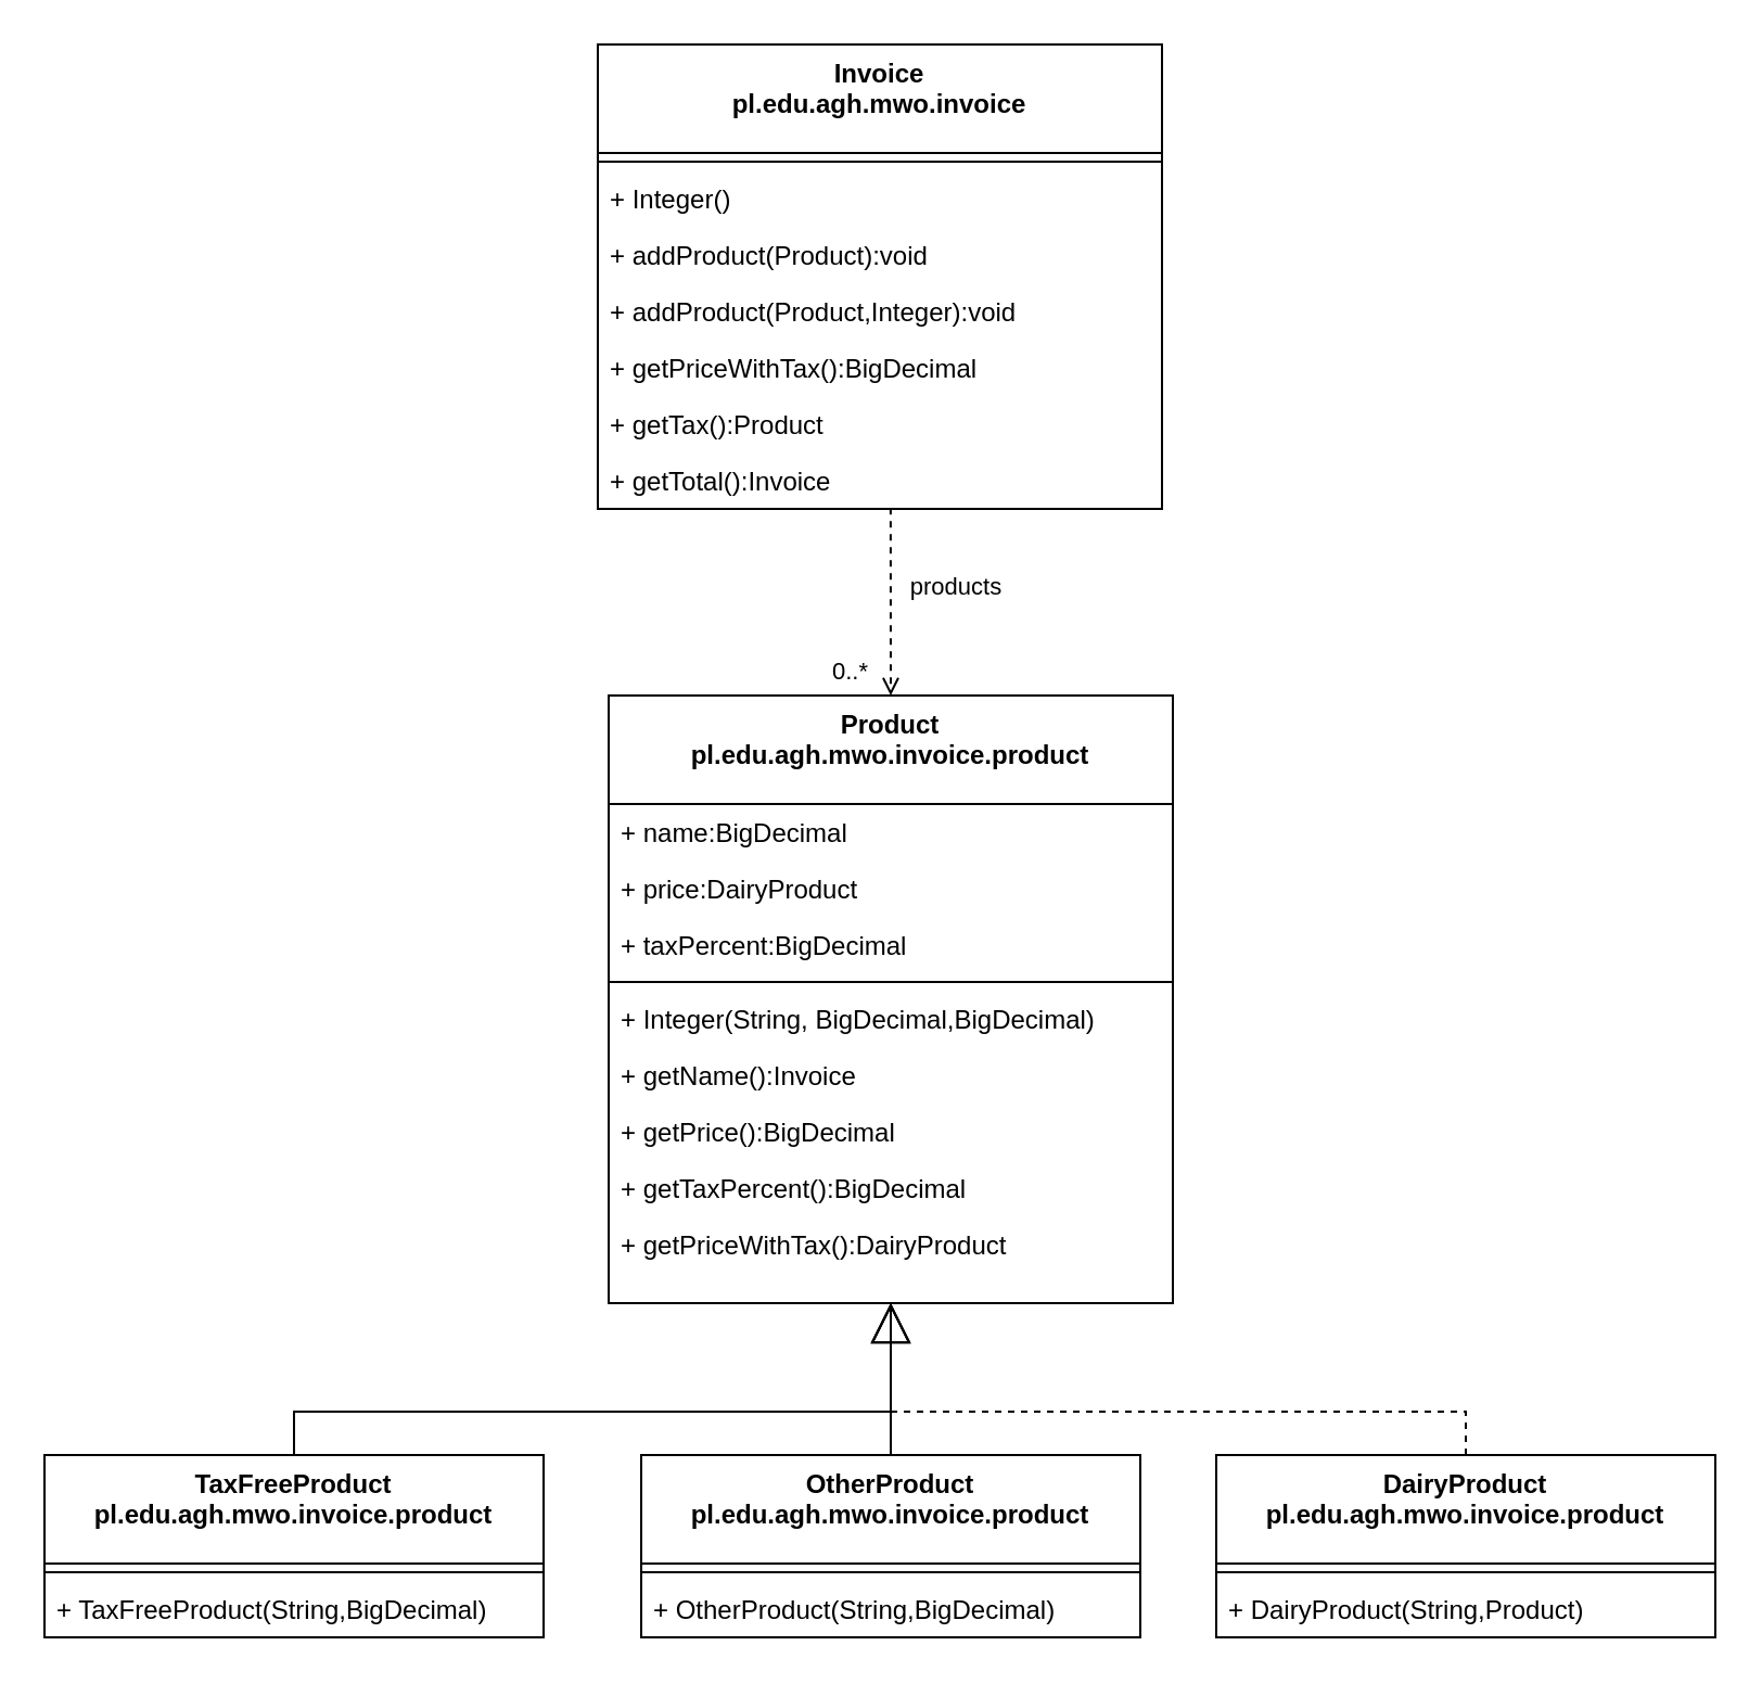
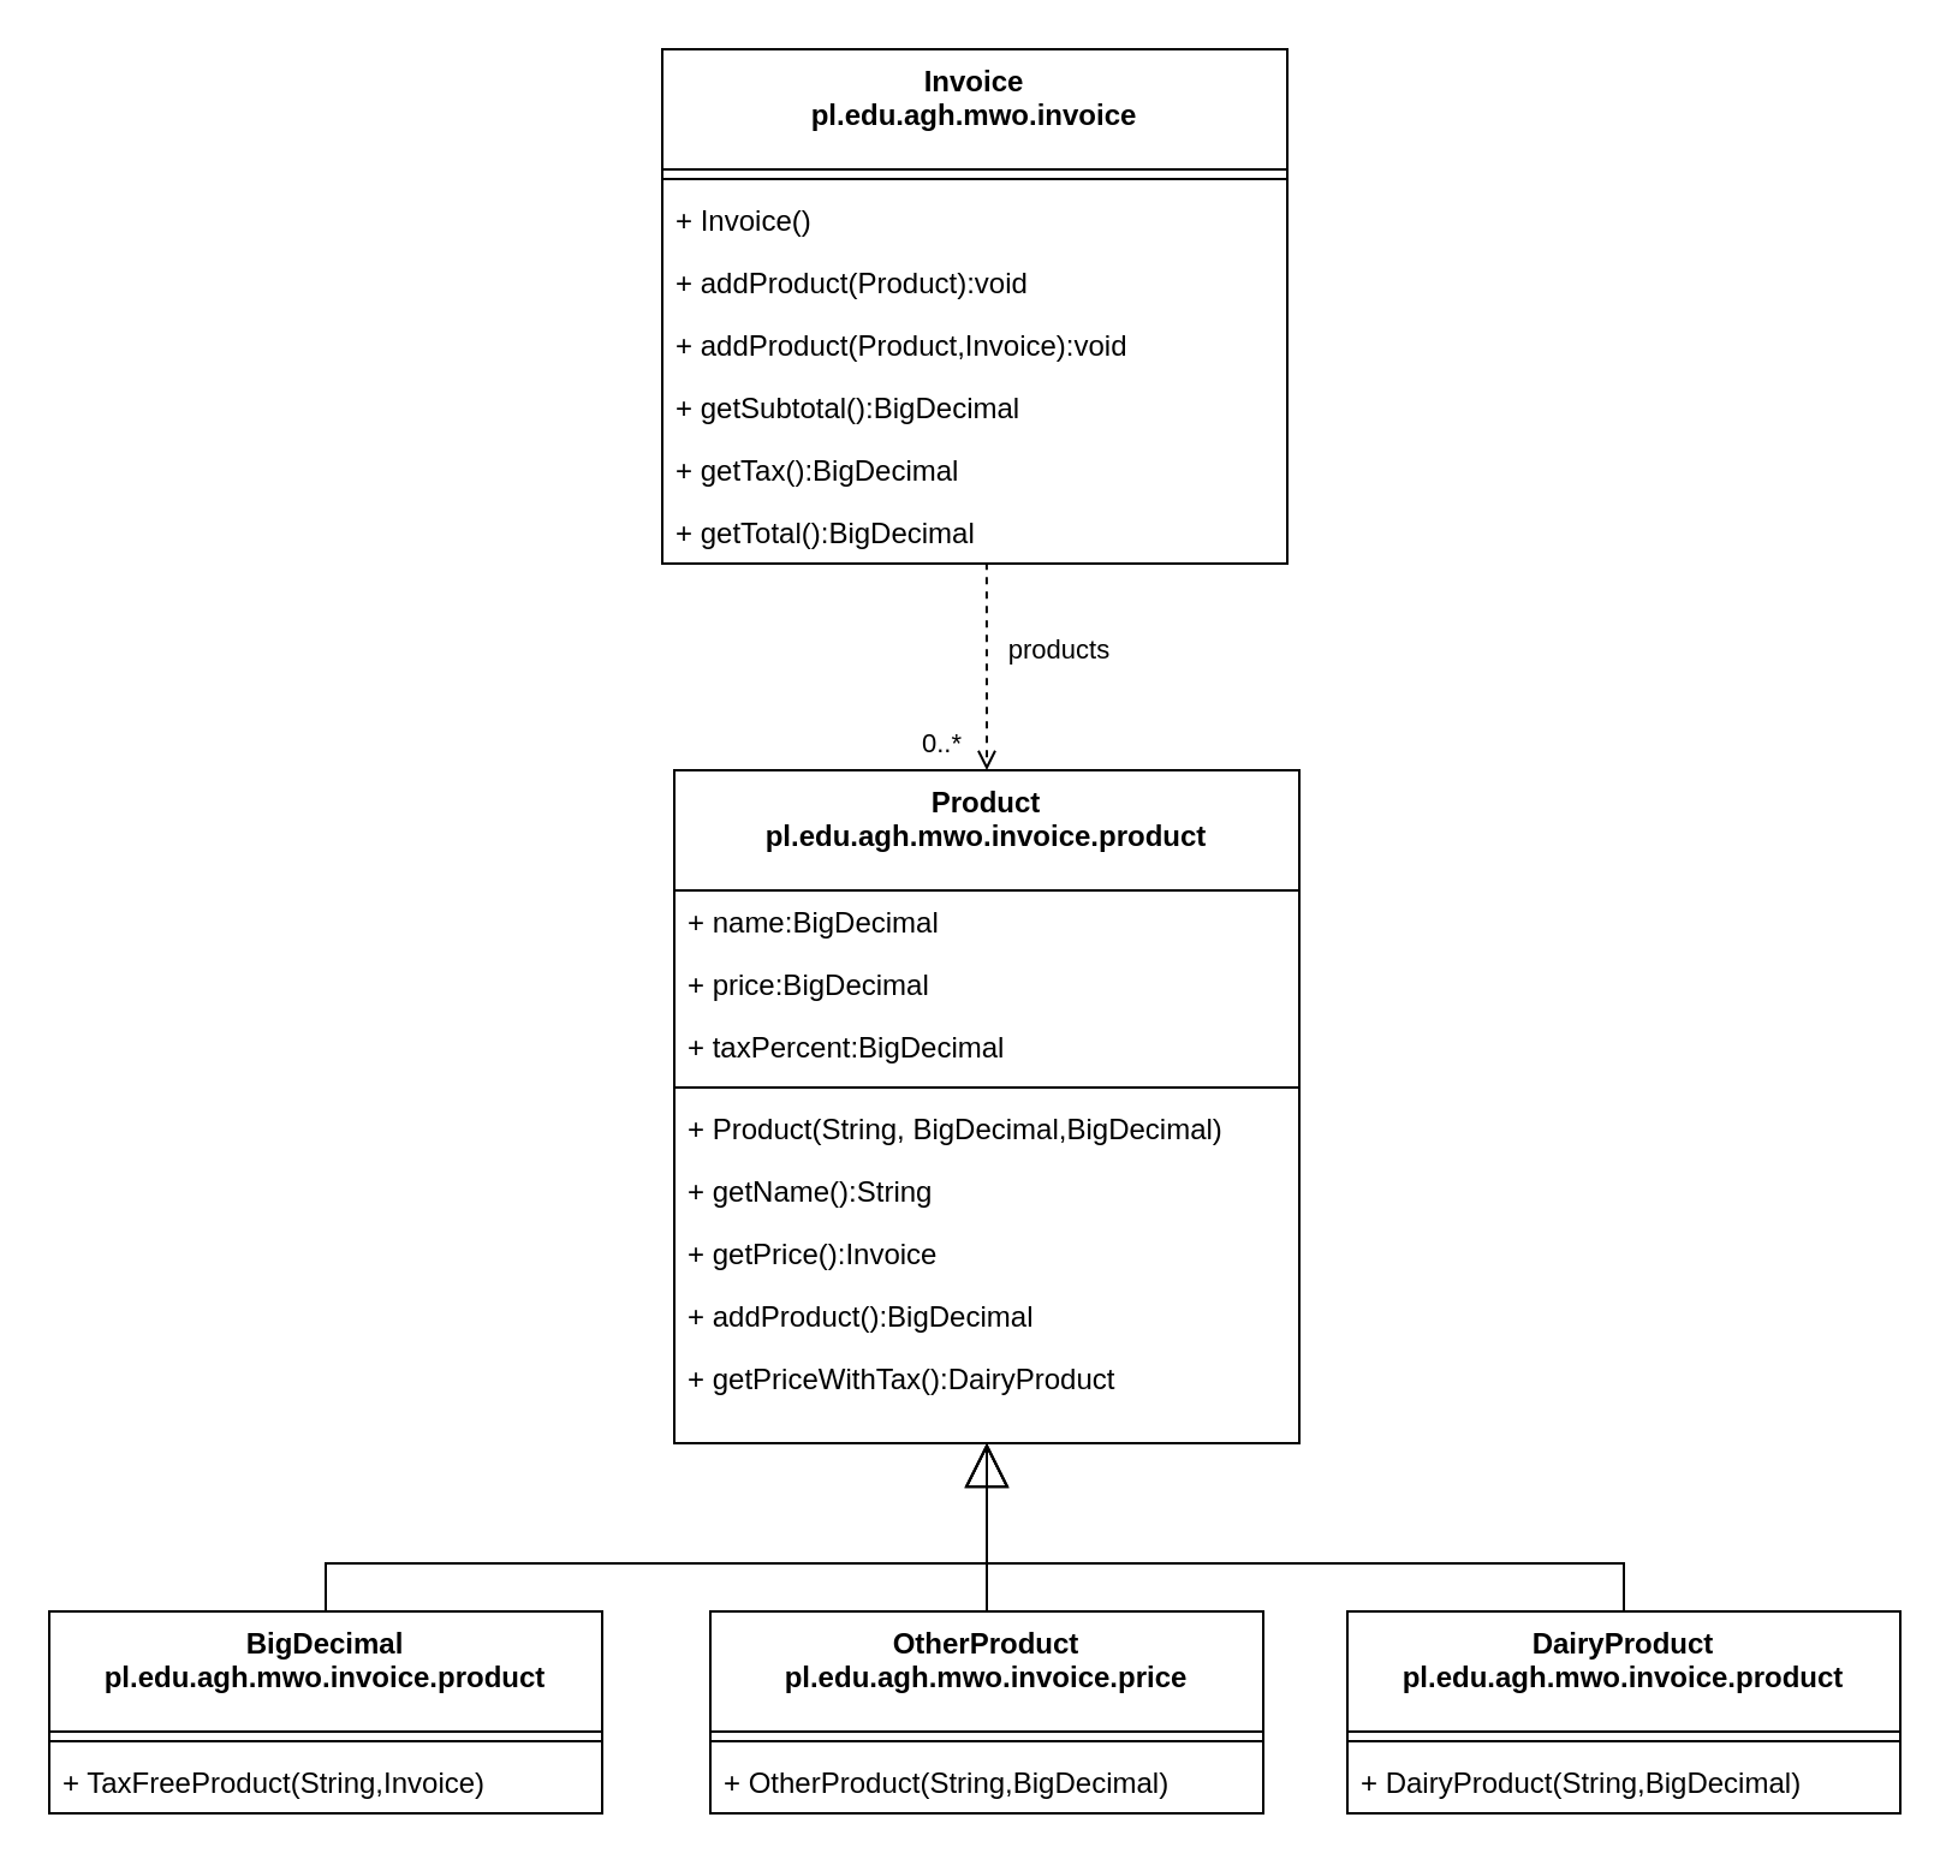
  <mxCell id="0" />
  <mxCell id="1" parent="0" />
  <mxCell id="2" value="Invoice&#10;pl.edu.agh.mwo.invoice" style="swimlane;fontStyle=1;align=center;verticalAlign=top;childLayout=stackLayout;horizontal=1;startSize=50;horizontalStack=0;resizeParent=1;resizeLast=0;collapsible=1;marginBottom=0;rounded=0;shadow=0;strokeWidth=1;" parent="1" vertex="1"><mxGeometry x="275" y="20" width="260" height="214" as="geometry"><mxRectangle x="230" y="140" width="160" height="26" as="alternateBounds" /></mxGeometry></mxCell>
  <mxCell id="3" value="" style="line;html=1;strokeWidth=1;align=left;verticalAlign=middle;spacingTop=-1;spacingLeft=3;spacingRight=3;rotatable=0;labelPosition=right;points=[];portConstraint=eastwest;" parent="2" vertex="1"><mxGeometry y="50" width="260" height="8" as="geometry" /></mxCell>
- <mxCell id="4" value="+ Integer()" style="text;align=left;verticalAlign=top;spacingLeft=4;spacingRight=4;overflow=hidden;rotatable=0;points=[[0,0.5],[1,0.5]];portConstraint=eastwest;" parent="2" vertex="1"><mxGeometry y="58" width="260" height="26" as="geometry" /></mxCell>
+ <mxCell id="4" value="+ Invoice()" style="text;align=left;verticalAlign=top;spacingLeft=4;spacingRight=4;overflow=hidden;rotatable=0;points=[[0,0.5],[1,0.5]];portConstraint=eastwest;" parent="2" vertex="1"><mxGeometry y="58" width="260" height="26" as="geometry" /></mxCell>
  <mxCell id="5" value="+ addProduct(Product):void" style="text;align=left;verticalAlign=top;spacingLeft=4;spacingRight=4;overflow=hidden;rotatable=0;points=[[0,0.5],[1,0.5]];portConstraint=eastwest;rounded=0;shadow=0;html=0;" parent="2" vertex="1"><mxGeometry y="84" width="260" height="26" as="geometry" /></mxCell>
- <mxCell id="6" value="+ addProduct(Product,Integer):void" style="text;align=left;verticalAlign=top;spacingLeft=4;spacingRight=4;overflow=hidden;rotatable=0;points=[[0,0.5],[1,0.5]];portConstraint=eastwest;rounded=0;shadow=0;html=0;" parent="2" vertex="1"><mxGeometry y="110" width="260" height="26" as="geometry" /></mxCell>
- <mxCell id="7" value="+ getPriceWithTax():BigDecimal" style="text;align=left;verticalAlign=top;spacingLeft=4;spacingRight=4;overflow=hidden;rotatable=0;points=[[0,0.5],[1,0.5]];portConstraint=eastwest;rounded=0;shadow=0;html=0;" vertex="1" parent="2"><mxGeometry y="136" width="260" height="26" as="geometry" /></mxCell>
- <mxCell id="8" value="+ getTax():Product" style="text;align=left;verticalAlign=top;spacingLeft=4;spacingRight=4;overflow=hidden;rotatable=0;points=[[0,0.5],[1,0.5]];portConstraint=eastwest;rounded=0;shadow=0;html=0;" vertex="1" parent="2"><mxGeometry y="162" width="260" height="26" as="geometry" /></mxCell>
- <mxCell id="9" value="+ getTotal():Invoice" style="text;align=left;verticalAlign=top;spacingLeft=4;spacingRight=4;overflow=hidden;rotatable=0;points=[[0,0.5],[1,0.5]];portConstraint=eastwest;rounded=0;shadow=0;html=0;" vertex="1" parent="2"><mxGeometry y="188" width="260" height="26" as="geometry" /></mxCell>
+ <mxCell id="6" value="+ addProduct(Product,Invoice):void" style="text;align=left;verticalAlign=top;spacingLeft=4;spacingRight=4;overflow=hidden;rotatable=0;points=[[0,0.5],[1,0.5]];portConstraint=eastwest;rounded=0;shadow=0;html=0;" parent="2" vertex="1"><mxGeometry y="110" width="260" height="26" as="geometry" /></mxCell>
+ <mxCell id="7" value="+ getSubtotal():BigDecimal" style="text;align=left;verticalAlign=top;spacingLeft=4;spacingRight=4;overflow=hidden;rotatable=0;points=[[0,0.5],[1,0.5]];portConstraint=eastwest;rounded=0;shadow=0;html=0;" vertex="1" parent="2"><mxGeometry y="136" width="260" height="26" as="geometry" /></mxCell>
+ <mxCell id="8" value="+ getTax():BigDecimal" style="text;align=left;verticalAlign=top;spacingLeft=4;spacingRight=4;overflow=hidden;rotatable=0;points=[[0,0.5],[1,0.5]];portConstraint=eastwest;rounded=0;shadow=0;html=0;" vertex="1" parent="2"><mxGeometry y="162" width="260" height="26" as="geometry" /></mxCell>
+ <mxCell id="9" value="+ getTotal():BigDecimal" style="text;align=left;verticalAlign=top;spacingLeft=4;spacingRight=4;overflow=hidden;rotatable=0;points=[[0,0.5],[1,0.5]];portConstraint=eastwest;rounded=0;shadow=0;html=0;" vertex="1" parent="2"><mxGeometry y="188" width="260" height="26" as="geometry" /></mxCell>
  <mxCell id="10" value="Product&#10;pl.edu.agh.mwo.invoice.product" style="swimlane;fontStyle=1;align=center;verticalAlign=top;childLayout=stackLayout;horizontal=1;startSize=50;horizontalStack=0;resizeParent=1;resizeLast=0;collapsible=1;marginBottom=0;rounded=0;shadow=0;strokeWidth=1;" vertex="1" parent="1"><mxGeometry x="280" y="320" width="260" height="280" as="geometry"><mxRectangle x="230" y="140" width="160" height="26" as="alternateBounds" /></mxGeometry></mxCell>
  <mxCell id="11" value="+ name:BigDecimal" style="text;align=left;verticalAlign=top;spacingLeft=4;spacingRight=4;overflow=hidden;rotatable=0;points=[[0,0.5],[1,0.5]];portConstraint=eastwest;rounded=0;shadow=0;html=0;" vertex="1" parent="10"><mxGeometry y="50" width="260" height="26" as="geometry" /></mxCell>
- <mxCell id="12" value="+ price:DairyProduct" style="text;align=left;verticalAlign=top;spacingLeft=4;spacingRight=4;overflow=hidden;rotatable=0;points=[[0,0.5],[1,0.5]];portConstraint=eastwest;rounded=0;shadow=0;html=0;" vertex="1" parent="10"><mxGeometry y="76" width="260" height="26" as="geometry" /></mxCell>
+ <mxCell id="12" value="+ price:BigDecimal" style="text;align=left;verticalAlign=top;spacingLeft=4;spacingRight=4;overflow=hidden;rotatable=0;points=[[0,0.5],[1,0.5]];portConstraint=eastwest;rounded=0;shadow=0;html=0;" vertex="1" parent="10"><mxGeometry y="76" width="260" height="26" as="geometry" /></mxCell>
  <mxCell id="13" value="+ taxPercent:BigDecimal" style="text;align=left;verticalAlign=top;spacingLeft=4;spacingRight=4;overflow=hidden;rotatable=0;points=[[0,0.5],[1,0.5]];portConstraint=eastwest;rounded=0;shadow=0;html=0;" vertex="1" parent="10"><mxGeometry y="102" width="260" height="26" as="geometry" /></mxCell>
  <mxCell id="14" value="" style="line;html=1;strokeWidth=1;align=left;verticalAlign=middle;spacingTop=-1;spacingLeft=3;spacingRight=3;rotatable=0;labelPosition=right;points=[];portConstraint=eastwest;" vertex="1" parent="10"><mxGeometry y="128" width="260" height="8" as="geometry" /></mxCell>
- <mxCell id="15" value="+ Integer(String, BigDecimal,BigDecimal)" style="text;align=left;verticalAlign=top;spacingLeft=4;spacingRight=4;overflow=hidden;rotatable=0;points=[[0,0.5],[1,0.5]];portConstraint=eastwest;" vertex="1" parent="10"><mxGeometry y="136" width="260" height="26" as="geometry" /></mxCell>
- <mxCell id="16" value="+ getName():Invoice" style="text;align=left;verticalAlign=top;spacingLeft=4;spacingRight=4;overflow=hidden;rotatable=0;points=[[0,0.5],[1,0.5]];portConstraint=eastwest;rounded=0;shadow=0;html=0;" vertex="1" parent="10"><mxGeometry y="162" width="260" height="26" as="geometry" /></mxCell>
- <mxCell id="17" value="+ getPrice():BigDecimal" style="text;align=left;verticalAlign=top;spacingLeft=4;spacingRight=4;overflow=hidden;rotatable=0;points=[[0,0.5],[1,0.5]];portConstraint=eastwest;rounded=0;shadow=0;html=0;" vertex="1" parent="10"><mxGeometry y="188" width="260" height="26" as="geometry" /></mxCell>
- <mxCell id="18" value="+ getTaxPercent():BigDecimal" style="text;align=left;verticalAlign=top;spacingLeft=4;spacingRight=4;overflow=hidden;rotatable=0;points=[[0,0.5],[1,0.5]];portConstraint=eastwest;rounded=0;shadow=0;html=0;" vertex="1" parent="10"><mxGeometry y="214" width="260" height="26" as="geometry" /></mxCell>
+ <mxCell id="15" value="+ Product(String, BigDecimal,BigDecimal)" style="text;align=left;verticalAlign=top;spacingLeft=4;spacingRight=4;overflow=hidden;rotatable=0;points=[[0,0.5],[1,0.5]];portConstraint=eastwest;" vertex="1" parent="10"><mxGeometry y="136" width="260" height="26" as="geometry" /></mxCell>
+ <mxCell id="16" value="+ getName():String" style="text;align=left;verticalAlign=top;spacingLeft=4;spacingRight=4;overflow=hidden;rotatable=0;points=[[0,0.5],[1,0.5]];portConstraint=eastwest;rounded=0;shadow=0;html=0;" vertex="1" parent="10"><mxGeometry y="162" width="260" height="26" as="geometry" /></mxCell>
+ <mxCell id="17" value="+ getPrice():Invoice" style="text;align=left;verticalAlign=top;spacingLeft=4;spacingRight=4;overflow=hidden;rotatable=0;points=[[0,0.5],[1,0.5]];portConstraint=eastwest;rounded=0;shadow=0;html=0;" vertex="1" parent="10"><mxGeometry y="188" width="260" height="26" as="geometry" /></mxCell>
+ <mxCell id="18" value="+ addProduct():BigDecimal" style="text;align=left;verticalAlign=top;spacingLeft=4;spacingRight=4;overflow=hidden;rotatable=0;points=[[0,0.5],[1,0.5]];portConstraint=eastwest;rounded=0;shadow=0;html=0;" vertex="1" parent="10"><mxGeometry y="214" width="260" height="26" as="geometry" /></mxCell>
  <mxCell id="19" value="+ getPriceWithTax():DairyProduct" style="text;align=left;verticalAlign=top;spacingLeft=4;spacingRight=4;overflow=hidden;rotatable=0;points=[[0,0.5],[1,0.5]];portConstraint=eastwest;rounded=0;shadow=0;html=0;" vertex="1" parent="10"><mxGeometry y="240" width="260" height="26" as="geometry" /></mxCell>
  <mxCell id="20" value="" style="endArrow=open;html=1;exitX=0.519;exitY=0.986;exitDx=0;exitDy=0;endFill=0;exitPerimeter=0;entryX=0.5;entryY=0;entryDx=0;entryDy=0;dashed=1;" edge="1" parent="1" source="9" target="10"><mxGeometry relative="1" as="geometry"><mxPoint x="344" y="717" as="sourcePoint" /><mxPoint x="504" y="717" as="targetPoint" /></mxGeometry></mxCell>
  <mxCell id="21" value="products" style="edgeLabel;resizable=0;html=1;align=center;verticalAlign=middle;" connectable="0" vertex="1" parent="20"><mxGeometry relative="1" as="geometry"><mxPoint x="30.03" y="-7.17" as="offset" /></mxGeometry></mxCell>
  <mxCell id="22" value="0..*" style="edgeLabel;resizable=0;html=1;align=right;verticalAlign=bottom;" connectable="0" vertex="1" parent="20"><mxGeometry x="1" relative="1" as="geometry"><mxPoint x="-10" y="-3" as="offset" /></mxGeometry></mxCell>
- <mxCell id="23" value="TaxFreeProduct&#10;pl.edu.agh.mwo.invoice.product" style="swimlane;fontStyle=1;align=center;verticalAlign=top;childLayout=stackLayout;horizontal=1;startSize=50;horizontalStack=0;resizeParent=1;resizeParentMax=0;resizeLast=0;collapsible=1;marginBottom=0;" vertex="1" parent="1"><mxGeometry x="20" y="670" width="230" height="84" as="geometry" /></mxCell>
+ <mxCell id="23" value="BigDecimal&#10;pl.edu.agh.mwo.invoice.product" style="swimlane;fontStyle=1;align=center;verticalAlign=top;childLayout=stackLayout;horizontal=1;startSize=50;horizontalStack=0;resizeParent=1;resizeParentMax=0;resizeLast=0;collapsible=1;marginBottom=0;" vertex="1" parent="1"><mxGeometry x="20" y="670" width="230" height="84" as="geometry" /></mxCell>
  <mxCell id="24" value="" style="line;strokeWidth=1;fillColor=none;align=left;verticalAlign=middle;spacingTop=-1;spacingLeft=3;spacingRight=3;rotatable=0;labelPosition=right;points=[];portConstraint=eastwest;" vertex="1" parent="23"><mxGeometry y="50" width="230" height="8" as="geometry" /></mxCell>
- <mxCell id="25" value="+ TaxFreeProduct(String,BigDecimal)" style="text;strokeColor=none;fillColor=none;align=left;verticalAlign=top;spacingLeft=4;spacingRight=4;overflow=hidden;rotatable=0;points=[[0,0.5],[1,0.5]];portConstraint=eastwest;" vertex="1" parent="23"><mxGeometry y="58" width="230" height="26" as="geometry" /></mxCell>
+ <mxCell id="25" value="+ TaxFreeProduct(String,Invoice)" style="text;strokeColor=none;fillColor=none;align=left;verticalAlign=top;spacingLeft=4;spacingRight=4;overflow=hidden;rotatable=0;points=[[0,0.5],[1,0.5]];portConstraint=eastwest;" vertex="1" parent="23"><mxGeometry y="58" width="230" height="26" as="geometry" /></mxCell>
  <mxCell id="26" value="" style="endArrow=open;endSize=16;endFill=0;html=1;entryX=0.5;entryY=1;entryDx=0;entryDy=0;exitX=0.5;exitY=0;exitDx=0;exitDy=0;rounded=0;" edge="1" parent="1" source="23" target="10"><mxGeometry width="160" relative="1" as="geometry"><mxPoint x="414" y="907" as="sourcePoint" /><mxPoint x="574" y="907" as="targetPoint" /><Array as="points"><mxPoint x="135" y="650" /><mxPoint x="410" y="650" /></Array></mxGeometry></mxCell>
- <mxCell id="27" value="" style="endArrow=block;endSize=16;endFill=0;html=1;entryX=0.5;entryY=1;entryDx=0;entryDy=0;exitX=0.5;exitY=0;exitDx=0;exitDy=0;rounded=0;dashed=1;" edge="1" parent="1" source="28" target="10"><mxGeometry width="160" relative="1" as="geometry"><mxPoint x="584" y="697" as="sourcePoint" /><mxPoint x="604" y="620" as="targetPoint" /><Array as="points"><mxPoint x="675" y="650" /><mxPoint x="410" y="650" /></Array></mxGeometry></mxCell>
+ <mxCell id="27" value="" style="endArrow=block;endSize=16;endFill=0;html=1;entryX=0.5;entryY=1;entryDx=0;entryDy=0;exitX=0.5;exitY=0;exitDx=0;exitDy=0;rounded=0;" edge="1" parent="1" source="28" target="10"><mxGeometry width="160" relative="1" as="geometry"><mxPoint x="584" y="697" as="sourcePoint" /><mxPoint x="604" y="620" as="targetPoint" /><Array as="points"><mxPoint x="675" y="650" /><mxPoint x="410" y="650" /></Array></mxGeometry></mxCell>
  <mxCell id="28" value="DairyProduct&#10;pl.edu.agh.mwo.invoice.product" style="swimlane;fontStyle=1;align=center;verticalAlign=top;childLayout=stackLayout;horizontal=1;startSize=50;horizontalStack=0;resizeParent=1;resizeParentMax=0;resizeLast=0;collapsible=1;marginBottom=0;" vertex="1" parent="1"><mxGeometry x="560" y="670" width="230" height="84" as="geometry" /></mxCell>
  <mxCell id="29" value="" style="line;strokeWidth=1;fillColor=none;align=left;verticalAlign=middle;spacingTop=-1;spacingLeft=3;spacingRight=3;rotatable=0;labelPosition=right;points=[];portConstraint=eastwest;" vertex="1" parent="28"><mxGeometry y="50" width="230" height="8" as="geometry" /></mxCell>
- <mxCell id="30" value="+ DairyProduct(String,Product)" style="text;strokeColor=none;fillColor=none;align=left;verticalAlign=top;spacingLeft=4;spacingRight=4;overflow=hidden;rotatable=0;points=[[0,0.5],[1,0.5]];portConstraint=eastwest;" vertex="1" parent="28"><mxGeometry y="58" width="230" height="26" as="geometry" /></mxCell>
- <mxCell id="31" value="OtherProduct&#10;pl.edu.agh.mwo.invoice.product" style="swimlane;fontStyle=1;align=center;verticalAlign=top;childLayout=stackLayout;horizontal=1;startSize=50;horizontalStack=0;resizeParent=1;resizeParentMax=0;resizeLast=0;collapsible=1;marginBottom=0;" vertex="1" parent="1"><mxGeometry x="295" y="670" width="230" height="84" as="geometry" /></mxCell>
+ <mxCell id="30" value="+ DairyProduct(String,BigDecimal)" style="text;strokeColor=none;fillColor=none;align=left;verticalAlign=top;spacingLeft=4;spacingRight=4;overflow=hidden;rotatable=0;points=[[0,0.5],[1,0.5]];portConstraint=eastwest;" vertex="1" parent="28"><mxGeometry y="58" width="230" height="26" as="geometry" /></mxCell>
+ <mxCell id="31" value="OtherProduct&#10;pl.edu.agh.mwo.invoice.price" style="swimlane;fontStyle=1;align=center;verticalAlign=top;childLayout=stackLayout;horizontal=1;startSize=50;horizontalStack=0;resizeParent=1;resizeParentMax=0;resizeLast=0;collapsible=1;marginBottom=0;" vertex="1" parent="1"><mxGeometry x="295" y="670" width="230" height="84" as="geometry" /></mxCell>
  <mxCell id="32" value="" style="line;strokeWidth=1;fillColor=none;align=left;verticalAlign=middle;spacingTop=-1;spacingLeft=3;spacingRight=3;rotatable=0;labelPosition=right;points=[];portConstraint=eastwest;" vertex="1" parent="31"><mxGeometry y="50" width="230" height="8" as="geometry" /></mxCell>
  <mxCell id="33" value="+ OtherProduct(String,BigDecimal)" style="text;strokeColor=none;fillColor=none;align=left;verticalAlign=top;spacingLeft=4;spacingRight=4;overflow=hidden;rotatable=0;points=[[0,0.5],[1,0.5]];portConstraint=eastwest;" vertex="1" parent="31"><mxGeometry y="58" width="230" height="26" as="geometry" /></mxCell>
  <mxCell id="34" value="" style="endArrow=block;endSize=16;endFill=0;html=1;exitX=0.5;exitY=0;exitDx=0;exitDy=0;rounded=0;" edge="1" parent="1" source="31"><mxGeometry width="160" relative="1" as="geometry"><mxPoint x="145" y="680" as="sourcePoint" /><mxPoint x="410" y="600" as="targetPoint" /><Array as="points" /></mxGeometry></mxCell>
